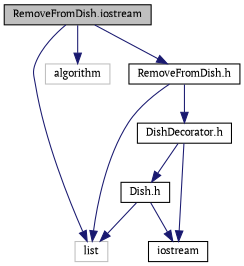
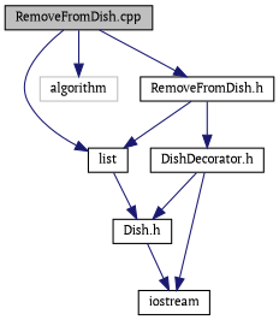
  digraph {
    fontname="PT Serif"
    node [color=black fillcolor=white fontname="PT Serif" fontsize=10 shape=record style=filled]
    edge [color=midnightblue fontname="PT Serif" fontsize=10 labelfontname=Helvetica labelfontsize=10 style=solid]
-   n1 [fillcolor=grey75 fontcolor=black height=0.2 label="RemoveFromDish.iostream" width=0.4]
-   n2 [color=grey75 height=0.2 label=list width=0.4]
+   n1 [fillcolor=grey75 fontcolor=black height=0.2 label="RemoveFromDish.cpp" width=0.4]
+   n2 [height=0.2 label=list width=0.4]
    n3 [color=grey75 height=0.2 label=algorithm width=0.4]
    n4 [height=0.2 label="RemoveFromDish.h" width=0.4]
    n5 [height=0.2 label=iostream width=0.4]
    n6 [height=0.2 label="DishDecorator.h" width=0.4]
    n7 [height=0.2 label="Dish.h" width=0.4]
    n1 -> n2
    n1 -> n3
    n1 -> n4
    n4 -> n2
    n4 -> n6
    n6 -> n5
    n6 -> n7
-   n7 -> n2
+   n2 -> n7
    n7 -> n5
  }
